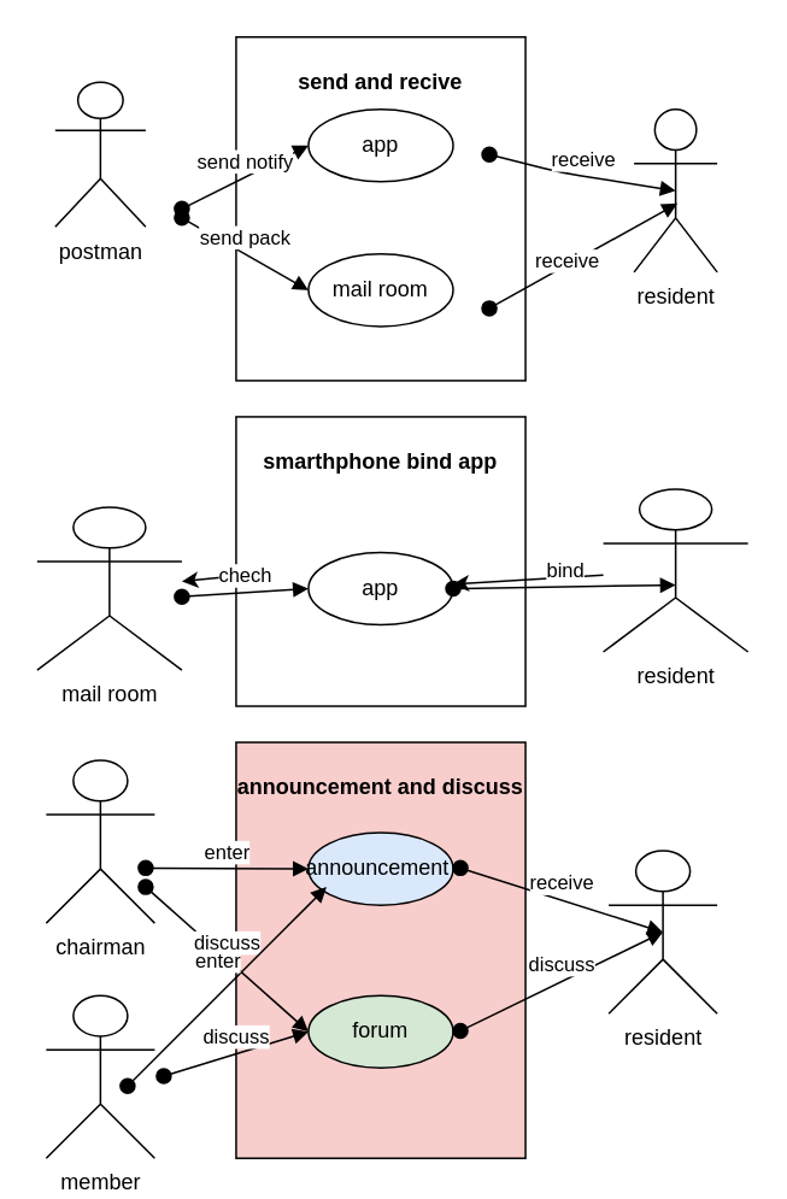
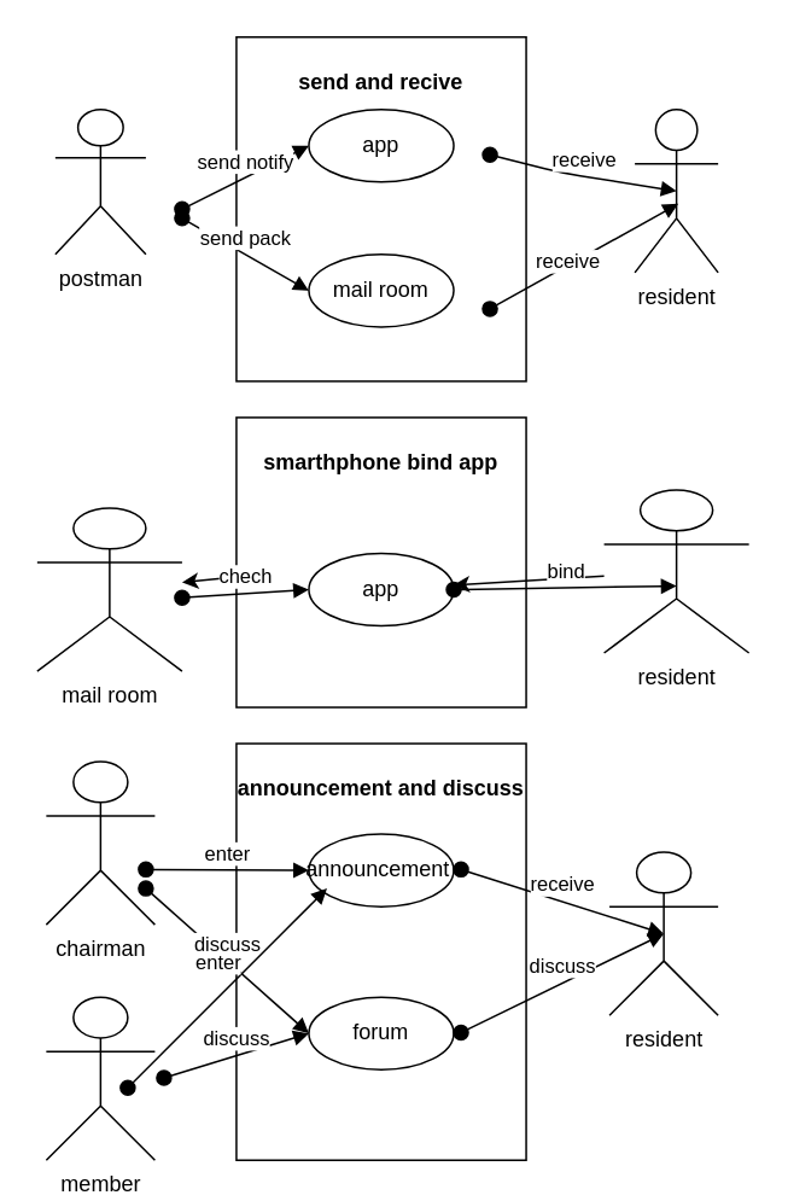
  <mxCell id="0" />
  <mxCell id="1" parent="0" />
  <mxCell id="2" value="&lt;p style=&quot;margin:0px;margin-top:4px;text-align:center;&quot;&gt;&lt;br&gt;&lt;b&gt;send and recive&lt;/b&gt;&lt;/p&gt;&lt;p style=&quot;margin:0px;margin-top:4px;text-align:center;&quot;&gt;&lt;b&gt;&lt;br&gt;&lt;/b&gt;&lt;/p&gt;" style="verticalAlign=top;align=left;overflow=fill;fontSize=12;fontFamily=Helvetica;html=1;" vertex="1" parent="1"><mxGeometry x="130" y="20" width="160" height="190" as="geometry" /></mxCell>
- <mxCell id="3" value="postman" style="shape=umlActor;verticalLabelPosition=bottom;verticalAlign=top;html=1;" vertex="1" parent="1"><mxGeometry x="30" y="45" width="50" height="80" as="geometry" /></mxCell>
+ <mxCell id="3" value="postman" style="shape=umlActor;verticalLabelPosition=bottom;verticalAlign=top;html=1;" vertex="1" parent="1"><mxGeometry x="30" y="60" width="50" height="80" as="geometry" /></mxCell>
  <mxCell id="4" value="resident" style="shape=umlActor;verticalLabelPosition=bottom;verticalAlign=top;html=1;" vertex="1" parent="1"><mxGeometry x="350" y="60" width="46" height="90" as="geometry" /></mxCell>
  <mxCell id="5" value="app" style="ellipse;whiteSpace=wrap;html=1;" vertex="1" parent="1"><mxGeometry x="170" y="60" width="80" height="40" as="geometry" /></mxCell>
  <mxCell id="6" value="mail room" style="ellipse;whiteSpace=wrap;html=1;" vertex="1" parent="1"><mxGeometry x="170" y="140" width="80" height="40" as="geometry" /></mxCell>
  <mxCell id="7" value="send notify" style="html=1;verticalAlign=bottom;startArrow=oval;startFill=1;endArrow=block;startSize=8;entryX=0;entryY=0.5;entryDx=0;entryDy=0;" edge="1" parent="1" target="5"><mxGeometry width="60" relative="1" as="geometry"><mxPoint x="100" y="115" as="sourcePoint" /><mxPoint x="160" y="85" as="targetPoint" /></mxGeometry></mxCell>
  <mxCell id="8" value="send pack" style="html=1;verticalAlign=bottom;startArrow=oval;startFill=1;endArrow=block;startSize=8;" edge="1" parent="1"><mxGeometry width="60" relative="1" as="geometry"><mxPoint x="100" y="120" as="sourcePoint" /><mxPoint x="170" y="160" as="targetPoint" /></mxGeometry></mxCell>
  <mxCell id="9" value="receive" style="html=1;verticalAlign=bottom;startArrow=oval;startFill=1;endArrow=block;startSize=8;entryX=0.5;entryY=0.5;entryDx=0;entryDy=0;entryPerimeter=0;" edge="1" parent="1" target="4"><mxGeometry width="60" relative="1" as="geometry"><mxPoint x="270" y="85" as="sourcePoint" /><mxPoint x="330" y="115" as="targetPoint" /><Array as="points"><mxPoint x="310" y="95" /></Array></mxGeometry></mxCell>
  <mxCell id="10" value="receive" style="html=1;verticalAlign=bottom;startArrow=oval;startFill=1;endArrow=block;startSize=8;entryX=0.522;entryY=0.578;entryDx=0;entryDy=0;entryPerimeter=0;" edge="1" parent="1" target="4"><mxGeometry x="-0.231" y="-6" width="60" relative="1" as="geometry"><mxPoint x="270" y="170" as="sourcePoint" /><mxPoint x="340" y="130" as="targetPoint" /><mxPoint as="offset" /></mxGeometry></mxCell>
  <mxCell id="11" value="" style="edgeStyle=none;html=1;" edge="1" parent="1" source="12" target="13"><mxGeometry relative="1" as="geometry" /></mxCell>
  <mxCell id="12" value="&lt;p style=&quot;margin:0px;margin-top:4px;text-align:center;&quot;&gt;&lt;br&gt;&lt;b&gt;smarthphone bind app&lt;/b&gt;&lt;/p&gt;" style="verticalAlign=top;align=left;overflow=fill;fontSize=12;fontFamily=Helvetica;html=1;" vertex="1" parent="1"><mxGeometry x="130" y="230" width="160" height="160" as="geometry" /></mxCell>
  <mxCell id="13" value="mail room" style="shape=umlActor;verticalLabelPosition=bottom;verticalAlign=top;html=1;" vertex="1" parent="1"><mxGeometry x="20" y="280" width="80" height="90" as="geometry" /></mxCell>
  <mxCell id="14" value="" style="edgeStyle=none;html=1;" edge="1" parent="1" source="15" target="16"><mxGeometry relative="1" as="geometry" /></mxCell>
  <mxCell id="15" value="resident" style="shape=umlActor;verticalLabelPosition=bottom;verticalAlign=top;html=1;" vertex="1" parent="1"><mxGeometry x="333" y="270" width="80" height="90" as="geometry" /></mxCell>
  <mxCell id="16" value="app" style="ellipse;whiteSpace=wrap;html=1;" vertex="1" parent="1"><mxGeometry x="170" y="305" width="80" height="40" as="geometry" /></mxCell>
  <mxCell id="17" value="chech" style="html=1;verticalAlign=bottom;startArrow=oval;startFill=1;endArrow=block;startSize=8;entryX=0;entryY=0.5;entryDx=0;entryDy=0;" edge="1" parent="1" target="16"><mxGeometry width="60" relative="1" as="geometry"><mxPoint x="100" y="329.5" as="sourcePoint" /><mxPoint x="160" y="329.5" as="targetPoint" /></mxGeometry></mxCell>
  <mxCell id="18" value="bind" style="html=1;verticalAlign=bottom;startArrow=oval;startFill=1;endArrow=block;startSize=8;exitX=1;exitY=0.5;exitDx=0;exitDy=0;entryX=0.5;entryY=0.589;entryDx=0;entryDy=0;entryPerimeter=0;" edge="1" parent="1" source="16" target="15"><mxGeometry width="60" relative="1" as="geometry"><mxPoint x="270" y="329.5" as="sourcePoint" /><mxPoint x="330" y="329.5" as="targetPoint" /></mxGeometry></mxCell>
- <mxCell id="19" value="&lt;p style=&quot;margin:0px;margin-top:4px;text-align:center;&quot;&gt;&lt;br&gt;&lt;b&gt;announcement and discuss&lt;/b&gt;&lt;/p&gt;" style="verticalAlign=top;align=left;overflow=fill;fontSize=12;fontFamily=Helvetica;html=1;fillColor=#f8cecc;" vertex="1" parent="1"><mxGeometry x="130" y="410" width="160" height="230" as="geometry" /></mxCell>
+ <mxCell id="19" value="&lt;p style=&quot;margin:0px;margin-top:4px;text-align:center;&quot;&gt;&lt;br&gt;&lt;b&gt;announcement and discuss&lt;/b&gt;&lt;/p&gt;" style="verticalAlign=top;align=left;overflow=fill;fontSize=12;fontFamily=Helvetica;html=1;" vertex="1" parent="1"><mxGeometry x="130" y="410" width="160" height="230" as="geometry" /></mxCell>
  <mxCell id="20" value="chairman" style="shape=umlActor;verticalLabelPosition=bottom;verticalAlign=top;html=1;" vertex="1" parent="1"><mxGeometry x="25" y="420" width="60" height="90" as="geometry" /></mxCell>
  <mxCell id="21" value="member" style="shape=umlActor;verticalLabelPosition=bottom;verticalAlign=top;html=1;" vertex="1" parent="1"><mxGeometry x="25" y="550" width="60" height="90" as="geometry" /></mxCell>
  <mxCell id="22" value="resident" style="shape=umlActor;verticalLabelPosition=bottom;verticalAlign=top;html=1;" vertex="1" parent="1"><mxGeometry x="336" y="470" width="60" height="90" as="geometry" /></mxCell>
- <mxCell id="23" value="announcement&amp;nbsp;" style="ellipse;whiteSpace=wrap;html=1;fillColor=#dae8fc;" vertex="1" parent="1"><mxGeometry x="170" y="460" width="80" height="40" as="geometry" /></mxCell>
- <mxCell id="24" value="forum" style="ellipse;whiteSpace=wrap;html=1;fillColor=#d5e8d4;" vertex="1" parent="1"><mxGeometry x="170" y="550" width="80" height="40" as="geometry" /></mxCell>
+ <mxCell id="23" value="announcement&amp;nbsp;" style="ellipse;whiteSpace=wrap;html=1;" vertex="1" parent="1"><mxGeometry x="170" y="460" width="80" height="40" as="geometry" /></mxCell>
+ <mxCell id="24" value="forum" style="ellipse;whiteSpace=wrap;html=1;" vertex="1" parent="1"><mxGeometry x="170" y="550" width="80" height="40" as="geometry" /></mxCell>
  <mxCell id="25" value="receive" style="html=1;verticalAlign=bottom;startArrow=oval;startFill=1;endArrow=block;startSize=8;entryX=0.5;entryY=0.5;entryDx=0;entryDy=0;entryPerimeter=0;" edge="1" parent="1" target="22"><mxGeometry width="60" relative="1" as="geometry"><mxPoint x="254" y="479.5" as="sourcePoint" /><mxPoint x="314" y="479.5" as="targetPoint" /></mxGeometry></mxCell>
  <mxCell id="26" value="discuss" style="html=1;verticalAlign=bottom;startArrow=oval;startFill=1;endArrow=block;startSize=8;entryX=0.5;entryY=0.5;entryDx=0;entryDy=0;entryPerimeter=0;" edge="1" parent="1" target="22"><mxGeometry width="60" relative="1" as="geometry"><mxPoint x="254" y="569.5" as="sourcePoint" /><mxPoint x="314" y="569.5" as="targetPoint" /></mxGeometry></mxCell>
  <mxCell id="27" value="enter" style="html=1;verticalAlign=bottom;startArrow=oval;startFill=1;endArrow=block;startSize=8;entryX=0;entryY=0.5;entryDx=0;entryDy=0;" edge="1" parent="1" target="23"><mxGeometry width="60" relative="1" as="geometry"><mxPoint x="80" y="479.5" as="sourcePoint" /><mxPoint x="140" y="479.5" as="targetPoint" /></mxGeometry></mxCell>
  <mxCell id="28" value="discuss" style="html=1;verticalAlign=bottom;startArrow=oval;startFill=1;endArrow=block;startSize=8;entryX=0;entryY=0.5;entryDx=0;entryDy=0;" edge="1" parent="1" target="24"><mxGeometry width="60" relative="1" as="geometry"><mxPoint x="90" y="594.5" as="sourcePoint" /><mxPoint x="150" y="594.5" as="targetPoint" /></mxGeometry></mxCell>
  <mxCell id="29" value="discuss" style="html=1;verticalAlign=bottom;startArrow=oval;startFill=1;endArrow=block;startSize=8;entryX=0;entryY=0.5;entryDx=0;entryDy=0;" edge="1" parent="1" target="24"><mxGeometry width="60" relative="1" as="geometry"><mxPoint x="80" y="490" as="sourcePoint" /><mxPoint x="140" y="490" as="targetPoint" /></mxGeometry></mxCell>
  <mxCell id="30" value="enter" style="html=1;verticalAlign=bottom;startArrow=oval;startFill=1;endArrow=block;startSize=8;" edge="1" parent="1"><mxGeometry y="7" width="60" relative="1" as="geometry"><mxPoint x="70" y="600" as="sourcePoint" /><mxPoint x="180" y="490" as="targetPoint" /><mxPoint as="offset" /></mxGeometry></mxCell>
